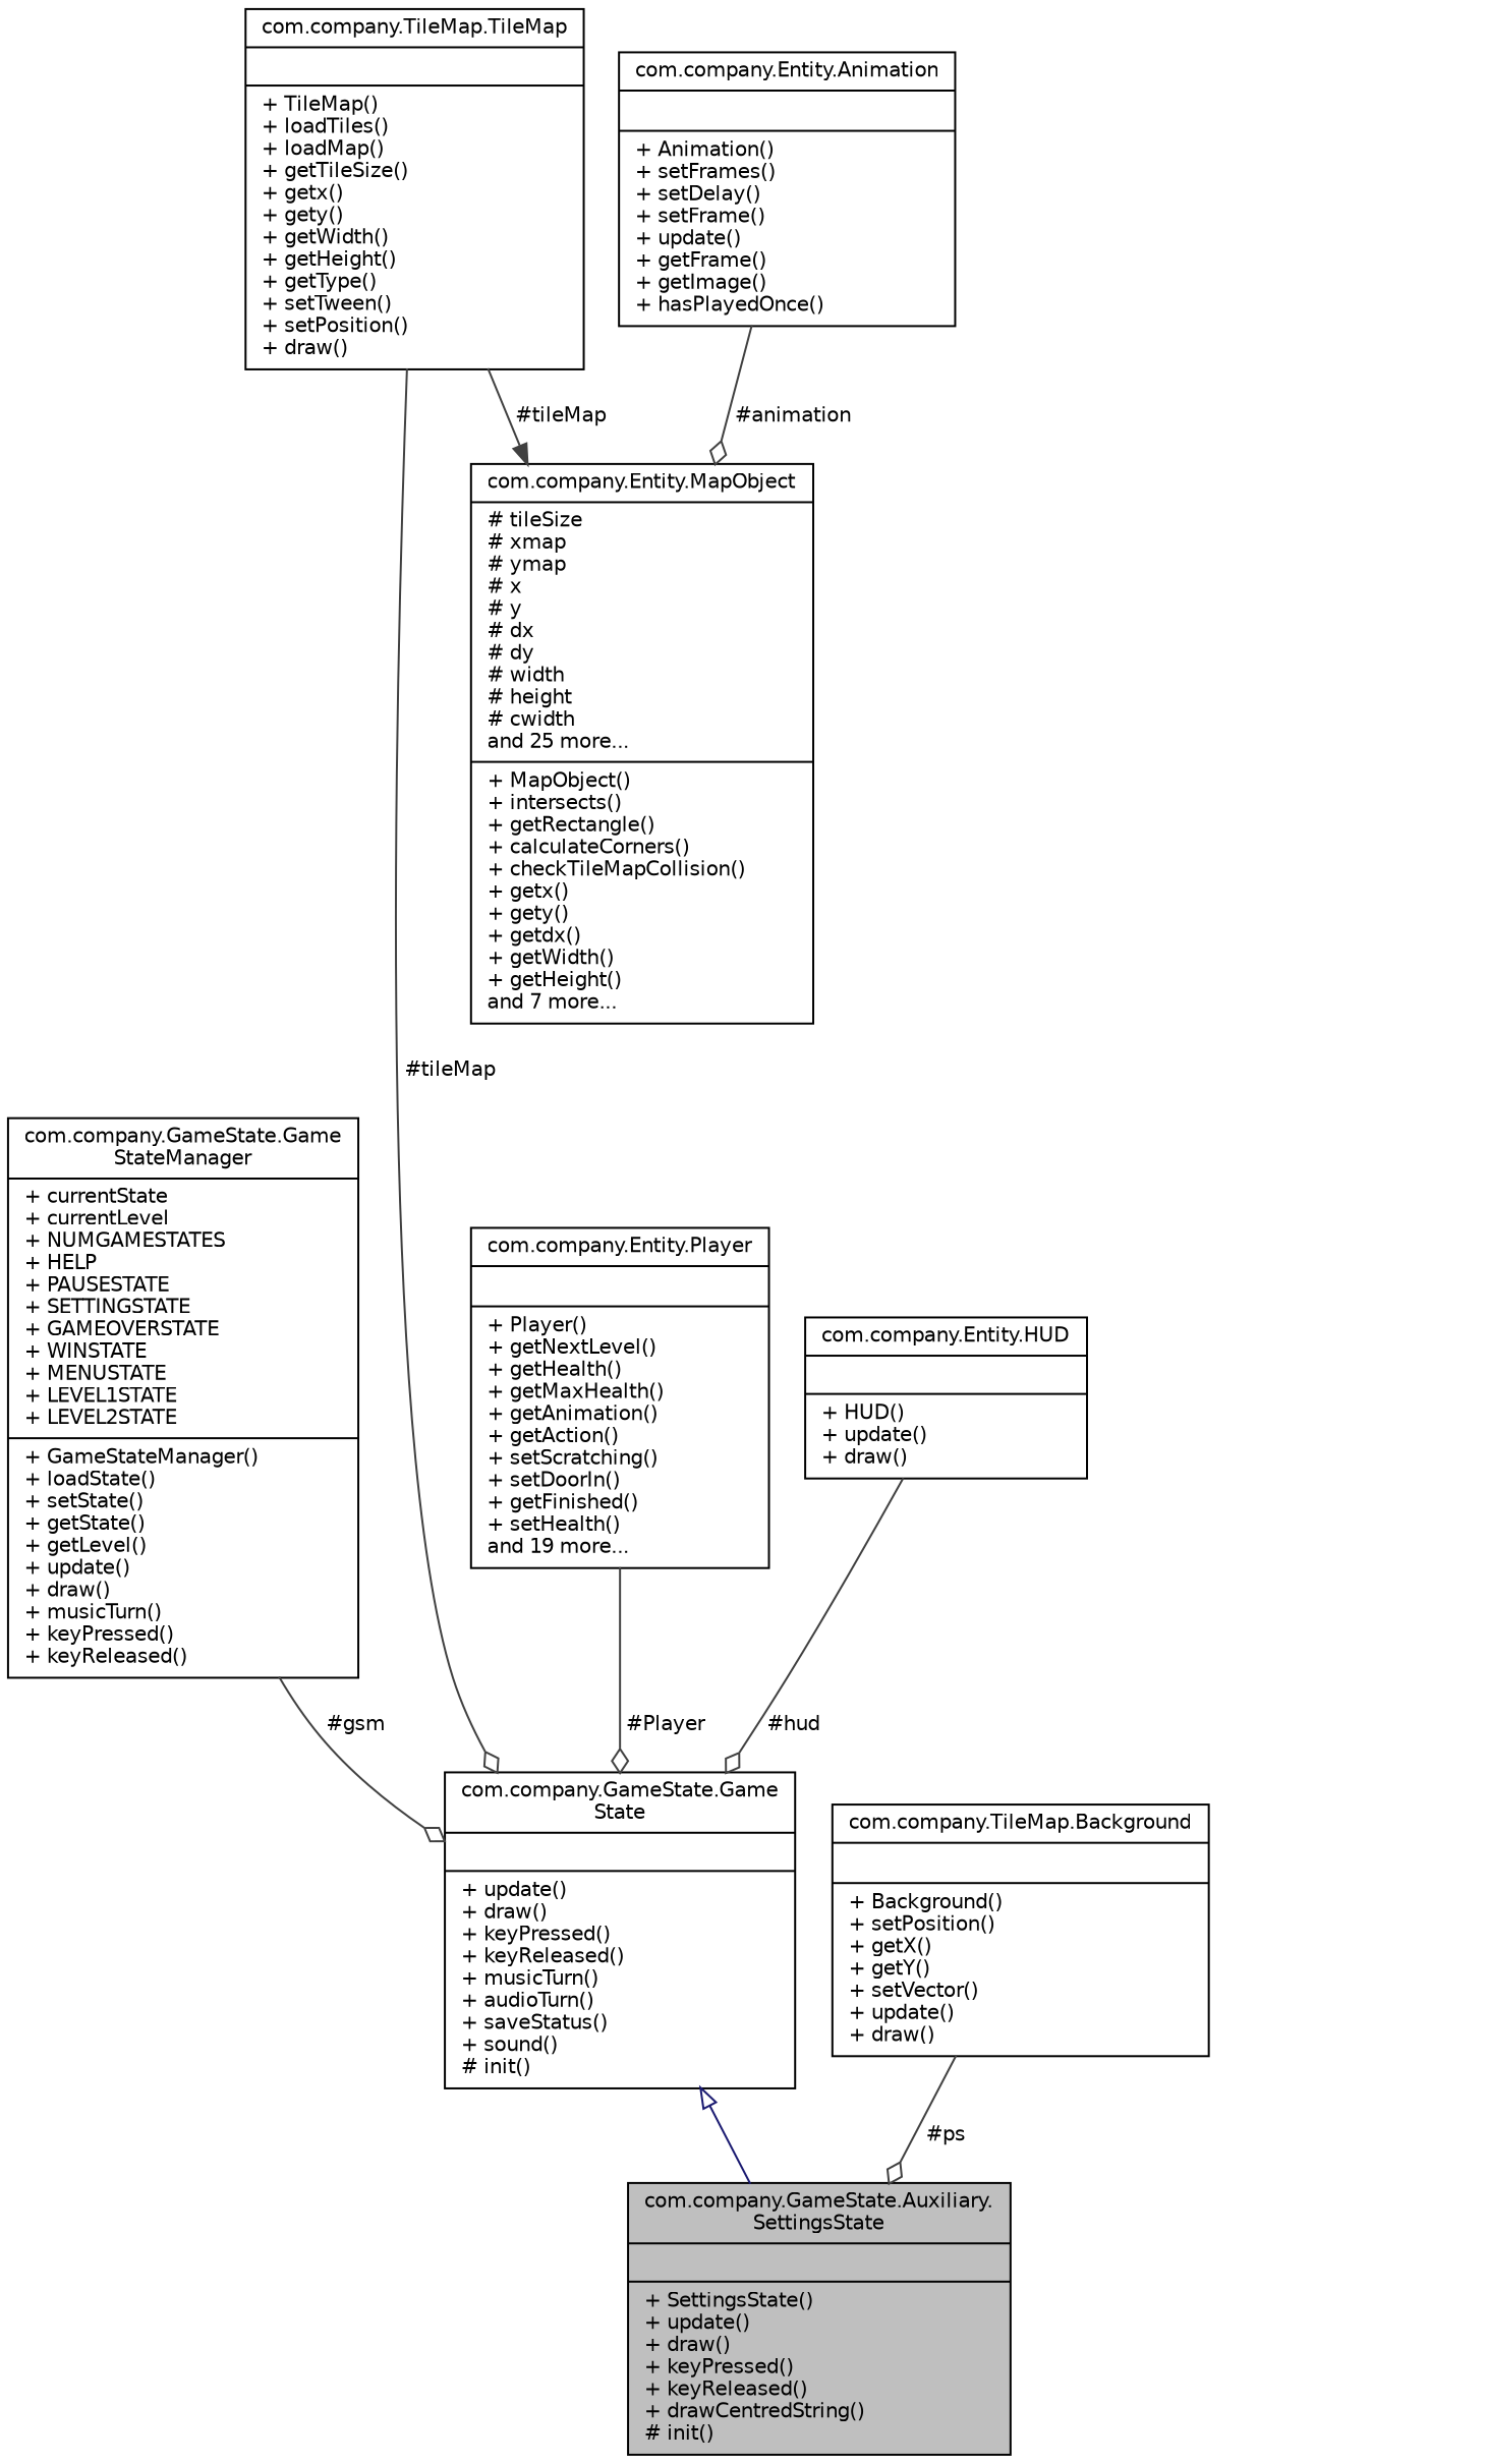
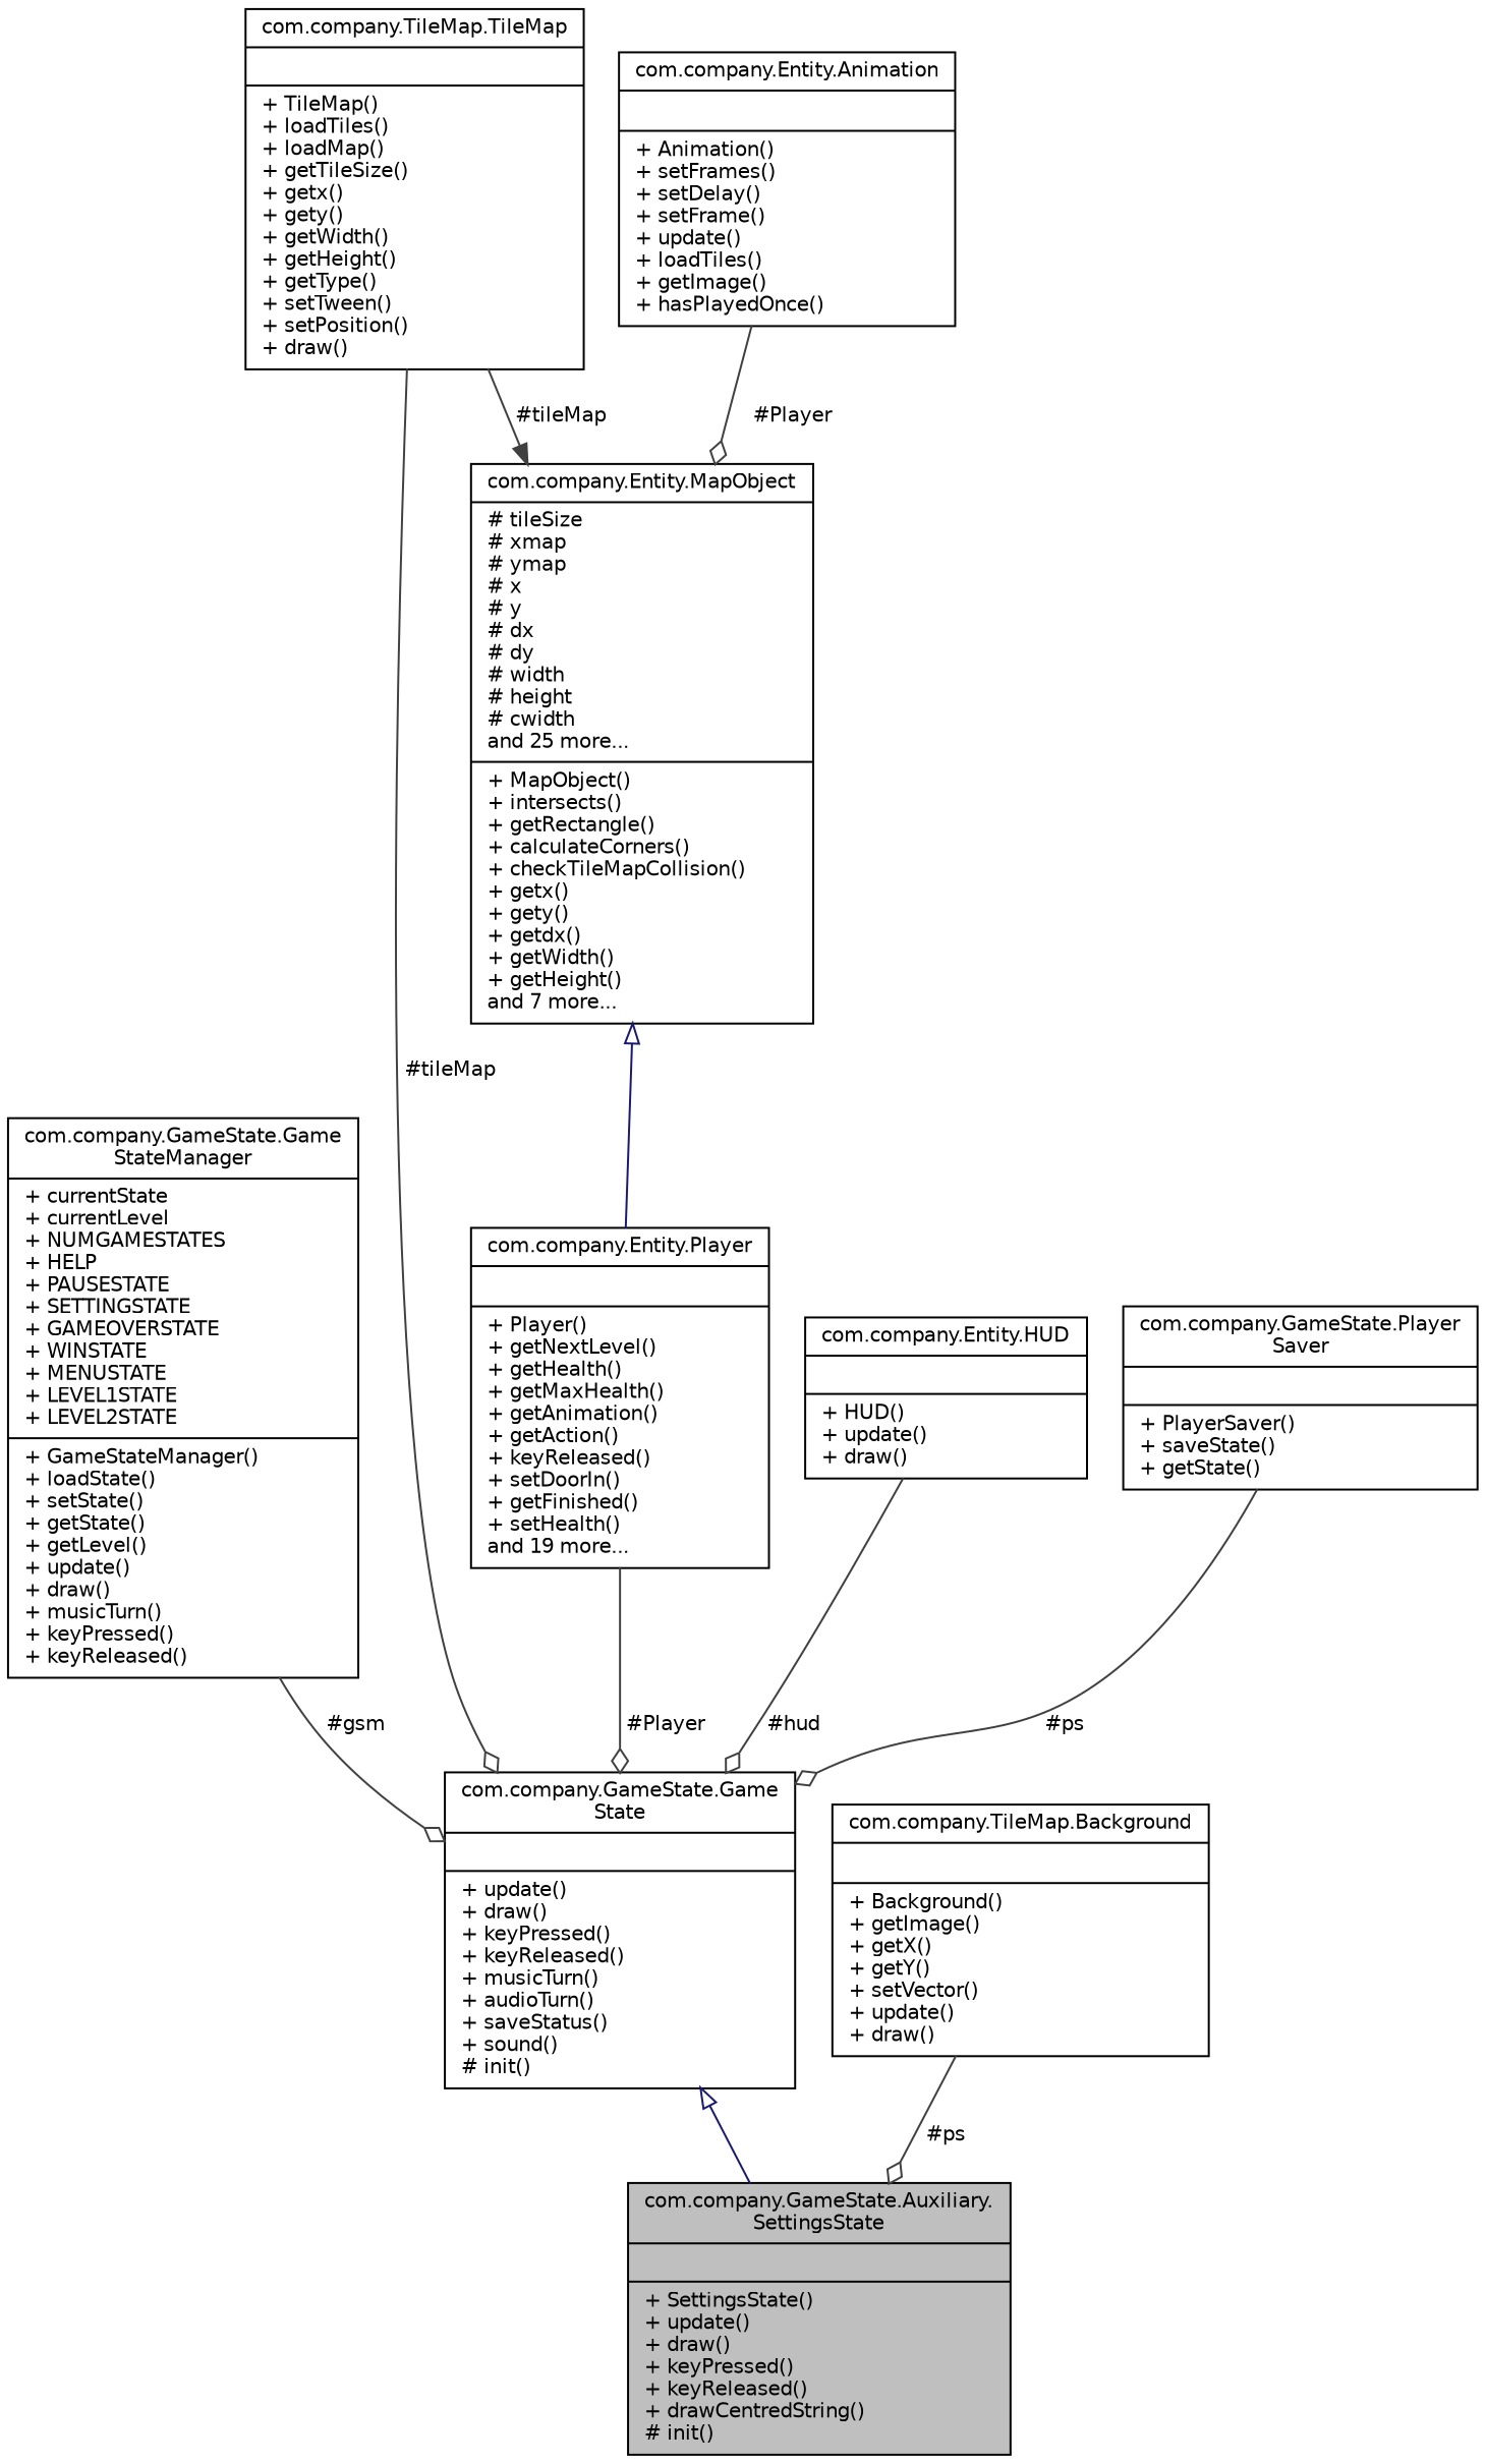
  digraph {
    node [color=black fillcolor=white fontname=Helvetica fontsize=10 shape=record style=filled]
    edge [color=grey25 fontname=Helvetica fontsize=10 labelfontname=Helvetica labelfontsize=10 style=solid arrowhead=odiamond]
    n1 [fillcolor=grey75 fontcolor=black height=0.2 label="{com.company.GameState.Auxiliary.\lSettingsState\n||+ SettingsState()\l+ update()\l+ draw()\l+ keyPressed()\l+ keyReleased()\l+ drawCentredString()\l# init()\l}" width=0.4]
    n2 [height=0.2 label="{com.company.GameState.Game\lState\n||+ update()\l+ draw()\l+ keyPressed()\l+ keyReleased()\l+ musicTurn()\l+ audioTurn()\l+ saveStatus()\l+ sound()\l# init()\l}" width=0.4]
    n3 [height=0.2 label="{com.company.GameState.Game\lStateManager\n|+ currentState\l+ currentLevel\l+ NUMGAMESTATES\l+ HELP\l+ PAUSESTATE\l+ SETTINGSTATE\l+ GAMEOVERSTATE\l+ WINSTATE\l+ MENUSTATE\l+ LEVEL1STATE\l+ LEVEL2STATE\l|+ GameStateManager()\l+ loadState()\l+ setState()\l+ getState()\l+ getLevel()\l+ update()\l+ draw()\l+ musicTurn()\l+ keyPressed()\l+ keyReleased()\l}" width=0.4]
    n4 [height=0.2 label="{com.company.TileMap.TileMap\n||+ TileMap()\l+ loadTiles()\l+ loadMap()\l+ getTileSize()\l+ getx()\l+ gety()\l+ getWidth()\l+ getHeight()\l+ getType()\l+ setTween()\l+ setPosition()\l+ draw()\l}" width=0.4]
    n5 [height=0.2 label="{com.company.Entity.MapObject\n|# tileSize\l# xmap\l# ymap\l# x\l# y\l# dx\l# dy\l# width\l# height\l# cwidth\land 25 more...\l|+ MapObject()\l+ intersects()\l+ getRectangle()\l+ calculateCorners()\l+ checkTileMapCollision()\l+ getx()\l+ gety()\l+ getdx()\l+ getWidth()\l+ getHeight()\land 7 more...\l}" width=0.4]
-   n6 [height=0.2 label="{com.company.Entity.Player\n||+ Player()\l+ getNextLevel()\l+ getHealth()\l+ getMaxHealth()\l+ getAnimation()\l+ getAction()\l+ setScratching()\l+ setDoorIn()\l+ getFinished()\l+ setHealth()\land 19 more...\l}" width=0.4]
+   n6 [height=0.2 label="{com.company.Entity.Player\n||+ Player()\l+ getNextLevel()\l+ getHealth()\l+ getMaxHealth()\l+ getAnimation()\l+ getAction()\l+ keyReleased()\l+ setDoorIn()\l+ getFinished()\l+ setHealth()\land 19 more...\l}" width=0.4]
    n7 [height=0.2 label="{com.company.Entity.HUD\n||+ HUD()\l+ update()\l+ draw()\l}" width=0.4]
-   n8 [height=0.2 label="{com.company.Entity.Animation\n||+ Animation()\l+ setFrames()\l+ setDelay()\l+ setFrame()\l+ update()\l+ getFrame()\l+ getImage()\l+ hasPlayedOnce()\l}" width=0.4]
-   n10 [height=0.2 label="{com.company.TileMap.Background\n||+ Background()\l+ setPosition()\l+ getX()\l+ getY()\l+ setVector()\l+ update()\l+ draw()\l}" width=0.4]
+   n8 [height=0.2 label="{com.company.Entity.Animation\n||+ Animation()\l+ setFrames()\l+ setDelay()\l+ setFrame()\l+ update()\l+ loadTiles()\l+ getImage()\l+ hasPlayedOnce()\l}" width=0.4]
+   n9 [height=0.2 label="{com.company.GameState.Player\lSaver\n||+ PlayerSaver()\l+ saveState()\l+ getState()\l}" width=0.4]
+   n10 [height=0.2 label="{com.company.TileMap.Background\n||+ Background()\l+ getImage()\l+ getX()\l+ getY()\l+ setVector()\l+ update()\l+ draw()\l}" width=0.4]
    n2 -> n1 [arrowtail=onormal color=midnightblue dir=back arrowhead=""]
    n3 -> n2 [label=" #gsm"]
    n4 -> n2 [label=" #tileMap"]
    n4 -> n5 [arrowhead=normal label=" #tileMap"]
+   n5 -> n6 [arrowtail=onormal color=midnightblue dir=back arrowhead=""]
    n6 -> n2 [label=" #Player"]
    n7 -> n2 [label=" #hud"]
-   n8 -> n5 [label=" #animation"]
+   n8 -> n5 [label=" #Player"]
+   n9 -> n2 [label=" #ps"]
    n10 -> n1 [label=" #ps"]
  }
